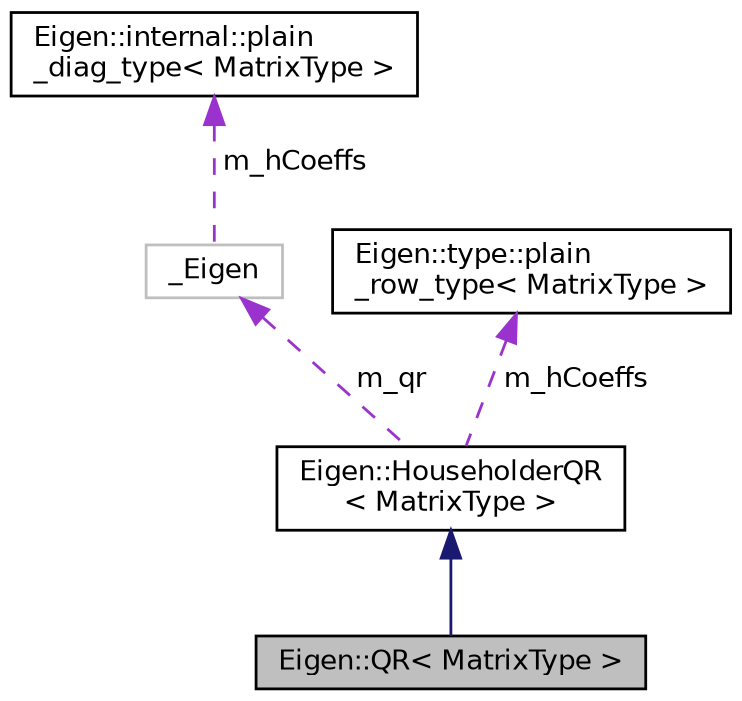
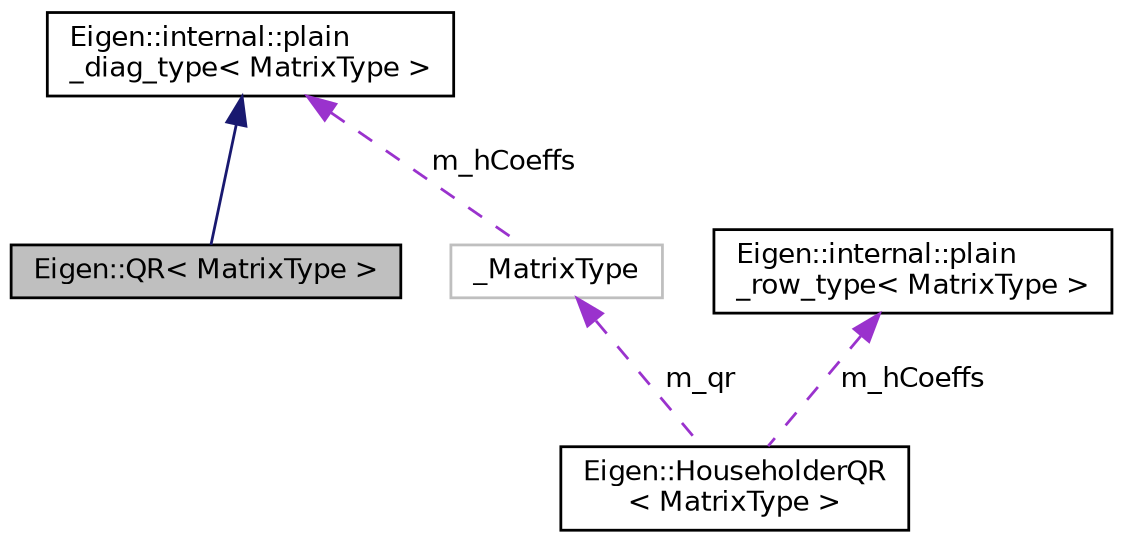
  digraph {
    rankdir=TB
    node [color=black fillcolor=white fontname=Helvetica fontsize=10 shape=record style=filled]
    edge [color=darkorchid3 dir=back fontname=Helvetica fontsize=10 labelfontname=Helvetica labelfontsize=10 style=dashed]
    n1 [fillcolor=grey75 fontcolor=black height=0.2 label="Eigen::QR\< MatrixType \>" width=0.4]
    n2 [height=0.2 label="Eigen::HouseholderQR\l\< MatrixType \>" width=0.4]
-   n3 [color=grey75 height=0.2 label=_Eigen width=0.4]
-   n4 [height=0.2 label="Eigen::type::plain\l_row_type\< MatrixType \>" width=0.4]
+   n3 [color=grey75 height=0.2 label=_MatrixType width=0.4]
+   n4 [height=0.2 label="Eigen::internal::plain\l_row_type\< MatrixType \>" width=0.4]
    n5 [height=0.2 label="Eigen::internal::plain\l_diag_type\< MatrixType \>" width=0.4]
-   n2 -> n1 [color=midnightblue style=solid]
+   n5 -> n1 [color=midnightblue style=solid]
    n3 -> n2 [label=" m_qr"]
    n4 -> n2 [label=" m_hCoeffs"]
    n5 -> n3 [label=" m_hCoeffs"]
  }
